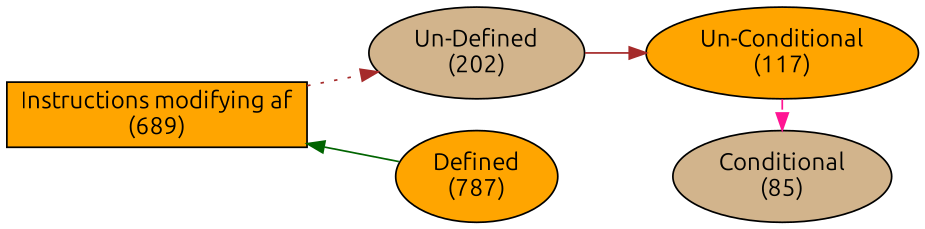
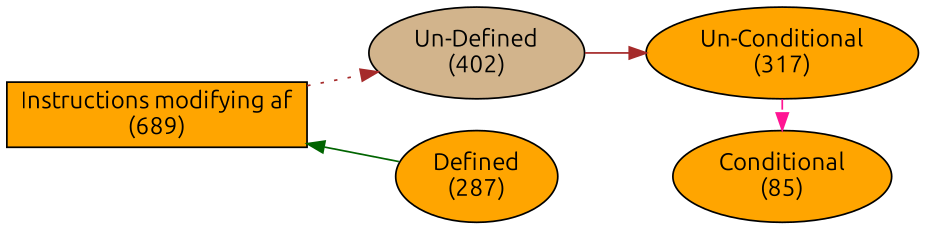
  digraph {
    fontname=Ubuntu
    rankdir=LR
    node [fillcolor=orange fontname=Ubuntu style=filled]
    edge [color=brown fontname=Ubuntu style=solid]
    n1 [label="Instructions modifying af\n(689)" shape=box]
-   n2 [label="Defined\n(787)"]
-   n3 [fillcolor=tan label="Un-Defined\n(202)"]
-   n4 [label="Un-Conditional\n(117)"]
-   n5 [fillcolor=tan label="Conditional\n(85)"]
+   n2 [label="Defined\n(287)"]
+   n3 [fillcolor=tan label="Un-Defined\n(402)"]
+   n4 [label="Un-Conditional\n(317)"]
+   n5 [label="Conditional\n(85)"]
    subgraph sub_1 {
      rank=same
      n1
    }
    subgraph sub_2 {
      rank=same
      n2
      n3
    }
    subgraph sub_3 {
      rank=same
      n4
      n5
    }
    n1 -> n3 [style=dotted]
    n2 -> n1 [color=darkgreen]
    n3 -> n4
    n4 -> n5 [color=deeppink style=dashed]
  }
